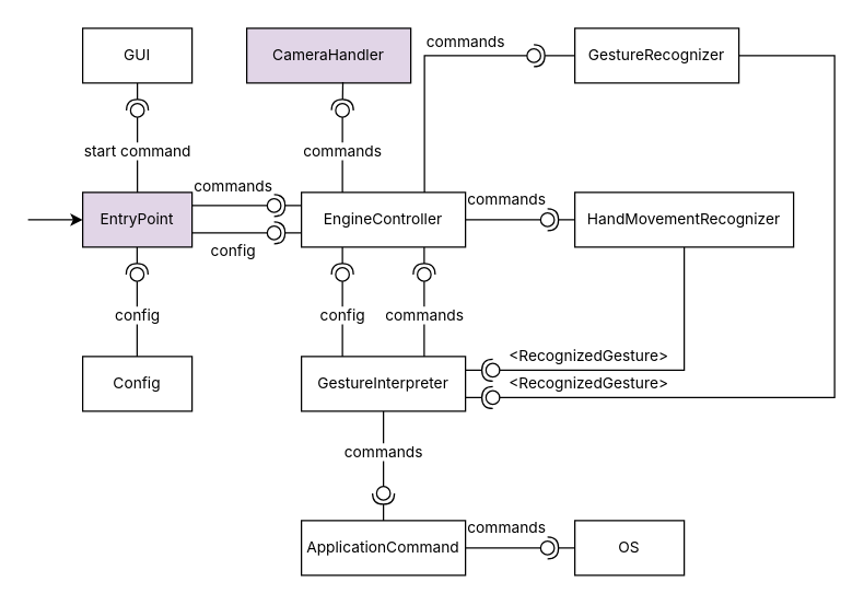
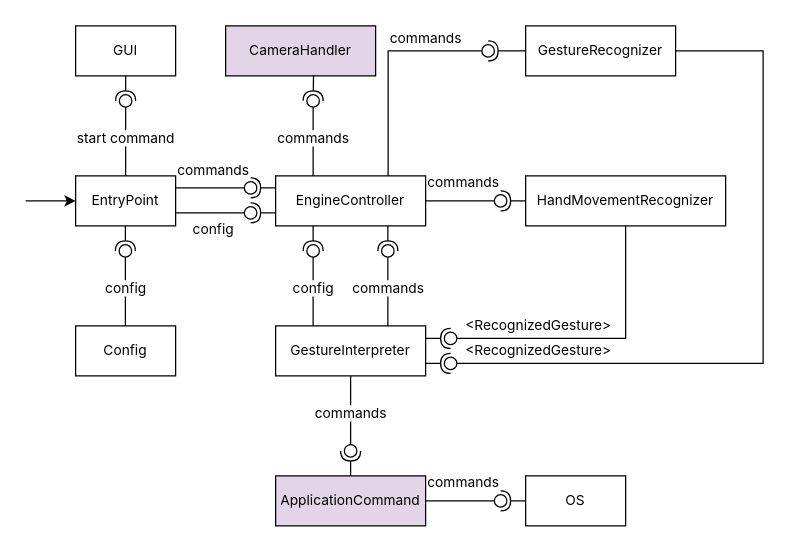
  <mxCell id="0" />
  <mxCell id="1" parent="0" />
- <mxCell id="2" value="&lt;div style=&quot;font-size: 11px;&quot;&gt;EntryPoint&lt;/div&gt;" style="rounded=0;whiteSpace=wrap;html=1;fontFamily=Inter;fontSource=https%3A%2F%2Ffonts.googleapis.com%2Fcss%3Ffamily%3DInter;fontSize=11;fillColor=#e1d5e7;" parent="1" vertex="1"><mxGeometry x="60" y="140" width="80" height="40" as="geometry" /></mxCell>
+ <mxCell id="2" value="&lt;div style=&quot;font-size: 11px;&quot;&gt;EntryPoint&lt;/div&gt;" style="rounded=0;whiteSpace=wrap;html=1;fontFamily=Inter;fontSource=https%3A%2F%2Ffonts.googleapis.com%2Fcss%3Ffamily%3DInter;fontSize=11;" parent="1" vertex="1"><mxGeometry x="60" y="140" width="80" height="40" as="geometry" /></mxCell>
  <mxCell id="3" value="" style="endArrow=classic;html=1;rounded=0;entryX=0;entryY=0.5;entryDx=0;entryDy=0;fontFamily=Inter;fontSource=https%3A%2F%2Ffonts.googleapis.com%2Fcss%3Ffamily%3DInter;fontSize=11;" parent="1" target="2" edge="1"><mxGeometry width="50" height="50" relative="1" as="geometry"><mxPoint x="20" y="160" as="sourcePoint" /><mxPoint x="60" y="159.76" as="targetPoint" /></mxGeometry></mxCell>
  <mxCell id="4" value="&lt;div style=&quot;font-size: 11px;&quot;&gt;GUI&lt;/div&gt;" style="rounded=0;whiteSpace=wrap;html=1;fontFamily=Inter;fontSource=https%3A%2F%2Ffonts.googleapis.com%2Fcss%3Ffamily%3DInter;fontSize=11;" parent="1" vertex="1"><mxGeometry x="60" y="20" width="80" height="40" as="geometry" /></mxCell>
  <mxCell id="5" value="" style="rounded=0;orthogonalLoop=1;jettySize=auto;html=1;endArrow=halfCircle;endFill=0;endSize=6;strokeWidth=1;sketch=0;exitX=0.5;exitY=1;exitDx=0;exitDy=0;fontFamily=Inter;fontSource=https%3A%2F%2Ffonts.googleapis.com%2Fcss%3Ffamily%3DInter;fontSize=11;" parent="1" source="4" edge="1"><mxGeometry relative="1" as="geometry"><mxPoint x="230" y="135" as="sourcePoint" /><mxPoint x="100" y="80" as="targetPoint" /></mxGeometry></mxCell>
  <mxCell id="6" value="start command" style="rounded=0;orthogonalLoop=1;jettySize=auto;html=1;endArrow=oval;endFill=0;sketch=0;sourcePerimeterSpacing=0;targetPerimeterSpacing=0;endSize=10;exitX=0.5;exitY=0;exitDx=0;exitDy=0;fontFamily=Inter;fontSource=https%3A%2F%2Ffonts.googleapis.com%2Fcss%3Ffamily%3DInter;fontSize=11;" parent="1" source="2" edge="1"><mxGeometry relative="1" as="geometry"><mxPoint x="190" y="135" as="sourcePoint" /><mxPoint x="100" y="80" as="targetPoint" /><Array as="points" /><mxPoint as="offset" /></mxGeometry></mxCell>
  <mxCell id="7" value="" style="ellipse;whiteSpace=wrap;html=1;align=center;aspect=fixed;fillColor=none;strokeColor=none;resizable=0;perimeter=centerPerimeter;rotatable=0;allowArrows=0;points=[];outlineConnect=1;fontFamily=Inter;fontSource=https%3A%2F%2Ffonts.googleapis.com%2Fcss%3Ffamily%3DInter;fontSize=11;" parent="1" vertex="1"><mxGeometry x="205" y="130" width="10" height="10" as="geometry" /></mxCell>
  <mxCell id="8" value="&lt;div style=&quot;font-size: 11px;&quot;&gt;EngineController&lt;/div&gt;" style="rounded=0;whiteSpace=wrap;html=1;fontFamily=Inter;fontSource=https%3A%2F%2Ffonts.googleapis.com%2Fcss%3Ffamily%3DInter;fontSize=11;" parent="1" vertex="1"><mxGeometry x="220" y="140" width="120" height="40" as="geometry" /></mxCell>
  <mxCell id="9" value="" style="rounded=0;orthogonalLoop=1;jettySize=auto;html=1;endArrow=halfCircle;endFill=0;endSize=6;strokeWidth=1;sketch=0;exitX=0;exitY=0.5;exitDx=0;exitDy=0;fontFamily=Inter;fontSource=https%3A%2F%2Ffonts.googleapis.com%2Fcss%3Ffamily%3DInter;fontSize=11;" parent="1" edge="1"><mxGeometry relative="1" as="geometry"><mxPoint x="220" y="149.6" as="sourcePoint" /><mxPoint x="200" y="149.6" as="targetPoint" /></mxGeometry></mxCell>
  <mxCell id="10" value="commands" style="rounded=0;orthogonalLoop=1;jettySize=auto;html=1;endArrow=oval;endFill=0;sketch=0;sourcePerimeterSpacing=0;targetPerimeterSpacing=0;endSize=10;exitX=1;exitY=0.5;exitDx=0;exitDy=0;fontFamily=Inter;fontSource=https%3A%2F%2Ffonts.googleapis.com%2Fcss%3Ffamily%3DInter;fontSize=11;" parent="1" edge="1"><mxGeometry y="14" relative="1" as="geometry"><mxPoint x="140" y="149.6" as="sourcePoint" /><mxPoint x="200" y="149.6" as="targetPoint" /><mxPoint as="offset" /></mxGeometry></mxCell>
  <mxCell id="11" value="" style="ellipse;whiteSpace=wrap;html=1;align=center;aspect=fixed;fillColor=none;strokeColor=none;resizable=0;perimeter=centerPerimeter;rotatable=0;allowArrows=0;points=[];outlineConnect=1;fontFamily=Inter;fontSource=https%3A%2F%2Ffonts.googleapis.com%2Fcss%3Ffamily%3DInter;fontSize=11;" parent="1" vertex="1"><mxGeometry x="205" y="140" width="10" height="10" as="geometry" /></mxCell>
  <mxCell id="12" value="CameraHandler" style="rounded=0;whiteSpace=wrap;html=1;fontFamily=Inter;fontSource=https%3A%2F%2Ffonts.googleapis.com%2Fcss%3Ffamily%3DInter;fontSize=11;fillColor=#e1d5e7;" parent="1" vertex="1"><mxGeometry x="180" y="20" width="120" height="40" as="geometry" /></mxCell>
  <mxCell id="13" value="" style="rounded=0;orthogonalLoop=1;jettySize=auto;html=1;endArrow=halfCircle;endFill=0;endSize=6;strokeWidth=1;sketch=0;exitX=0.586;exitY=0.983;exitDx=0;exitDy=0;exitPerimeter=0;fontFamily=Inter;fontSource=https%3A%2F%2Ffonts.googleapis.com%2Fcss%3Ffamily%3DInter;fontSize=11;" parent="1" source="12" edge="1"><mxGeometry relative="1" as="geometry"><mxPoint x="290" y="145" as="sourcePoint" /><mxPoint x="250" y="80" as="targetPoint" /></mxGeometry></mxCell>
  <mxCell id="14" value="commands" style="rounded=0;orthogonalLoop=1;jettySize=auto;html=1;endArrow=oval;endFill=0;sketch=0;sourcePerimeterSpacing=0;targetPerimeterSpacing=0;endSize=10;exitX=0.25;exitY=0;exitDx=0;exitDy=0;fontFamily=Inter;fontSource=https%3A%2F%2Ffonts.googleapis.com%2Fcss%3Ffamily%3DInter;fontSize=11;" parent="1" source="8" edge="1"><mxGeometry relative="1" as="geometry"><mxPoint x="290" y="145" as="sourcePoint" /><mxPoint x="250" y="80" as="targetPoint" /></mxGeometry></mxCell>
  <mxCell id="15" value="" style="ellipse;whiteSpace=wrap;html=1;align=center;aspect=fixed;fillColor=none;strokeColor=none;resizable=0;perimeter=centerPerimeter;rotatable=0;allowArrows=0;points=[];outlineConnect=1;fontFamily=Inter;fontSource=https%3A%2F%2Ffonts.googleapis.com%2Fcss%3Ffamily%3DInter;fontSize=11;" parent="1" vertex="1"><mxGeometry x="305" y="140" width="10" height="10" as="geometry" /></mxCell>
  <mxCell id="16" value="" style="ellipse;whiteSpace=wrap;html=1;align=center;aspect=fixed;fillColor=none;strokeColor=none;resizable=0;perimeter=centerPerimeter;rotatable=0;allowArrows=0;points=[];outlineConnect=1;fontFamily=Inter;fontSource=https%3A%2F%2Ffonts.googleapis.com%2Fcss%3Ffamily%3DInter;fontSize=11;" parent="1" vertex="1"><mxGeometry x="315" y="150" width="10" height="10" as="geometry" /></mxCell>
  <mxCell id="17" value="HandMovementRecognizer" style="rounded=0;whiteSpace=wrap;html=1;fontFamily=Inter;fontSource=https%3A%2F%2Ffonts.googleapis.com%2Fcss%3Ffamily%3DInter;fontSize=11;" parent="1" vertex="1"><mxGeometry x="420" y="140" width="160" height="40" as="geometry" /></mxCell>
  <mxCell id="18" value="GestureRecognizer" style="rounded=0;whiteSpace=wrap;html=1;fontFamily=Inter;fontSource=https%3A%2F%2Ffonts.googleapis.com%2Fcss%3Ffamily%3DInter;fontSize=11;" parent="1" vertex="1"><mxGeometry x="420" y="20" width="120" height="40" as="geometry" /></mxCell>
  <mxCell id="19" value="" style="rounded=0;orthogonalLoop=1;jettySize=auto;html=1;endArrow=halfCircle;endFill=0;endSize=6;strokeWidth=1;sketch=0;exitX=0;exitY=0.5;exitDx=0;exitDy=0;fontFamily=Inter;fontSource=https%3A%2F%2Ffonts.googleapis.com%2Fcss%3Ffamily%3DInter;fontSize=11;" parent="1" source="18" edge="1"><mxGeometry relative="1" as="geometry"><mxPoint x="430" y="95" as="sourcePoint" /><mxPoint x="390" y="40" as="targetPoint" /></mxGeometry></mxCell>
  <mxCell id="20" value="commands" style="rounded=0;orthogonalLoop=1;jettySize=auto;html=1;endArrow=oval;endFill=0;sketch=0;sourcePerimeterSpacing=0;targetPerimeterSpacing=0;endSize=10;exitX=0.75;exitY=0;exitDx=0;exitDy=0;fontFamily=Inter;fontSource=https%3A%2F%2Ffonts.googleapis.com%2Fcss%3Ffamily%3DInter;fontSize=11;" parent="1" source="8" edge="1"><mxGeometry x="0.444" y="10" relative="1" as="geometry"><mxPoint x="390" y="95" as="sourcePoint" /><mxPoint x="390" y="40" as="targetPoint" /><Array as="points"><mxPoint x="310" y="40" /></Array><mxPoint as="offset" /></mxGeometry></mxCell>
  <mxCell id="21" value="" style="ellipse;whiteSpace=wrap;html=1;align=center;aspect=fixed;fillColor=none;strokeColor=none;resizable=0;perimeter=centerPerimeter;rotatable=0;allowArrows=0;points=[];outlineConnect=1;fontFamily=Inter;fontSource=https%3A%2F%2Ffonts.googleapis.com%2Fcss%3Ffamily%3DInter;fontSize=11;" parent="1" vertex="1"><mxGeometry x="405" y="90" width="10" height="10" as="geometry" /></mxCell>
  <mxCell id="22" value="" style="rounded=0;orthogonalLoop=1;jettySize=auto;html=1;endArrow=halfCircle;endFill=0;endSize=6;strokeWidth=1;sketch=0;exitX=0;exitY=0.5;exitDx=0;exitDy=0;fontFamily=Inter;fontSource=https%3A%2F%2Ffonts.googleapis.com%2Fcss%3Ffamily%3DInter;fontSize=11;" parent="1" source="17" edge="1"><mxGeometry relative="1" as="geometry"><mxPoint x="430" y="135" as="sourcePoint" /><mxPoint x="400" y="160" as="targetPoint" /></mxGeometry></mxCell>
  <mxCell id="23" value="commands" style="rounded=0;orthogonalLoop=1;jettySize=auto;html=1;endArrow=oval;endFill=0;sketch=0;sourcePerimeterSpacing=0;targetPerimeterSpacing=0;endSize=10;exitX=1;exitY=0.5;exitDx=0;exitDy=0;fontFamily=Inter;fontSource=https%3A%2F%2Ffonts.googleapis.com%2Fcss%3Ffamily%3DInter;fontSize=11;" parent="1" source="8" edge="1"><mxGeometry y="15" relative="1" as="geometry"><mxPoint x="390" y="135" as="sourcePoint" /><mxPoint x="400" y="160" as="targetPoint" /><mxPoint as="offset" /></mxGeometry></mxCell>
  <mxCell id="24" value="" style="ellipse;whiteSpace=wrap;html=1;align=center;aspect=fixed;fillColor=none;strokeColor=none;resizable=0;perimeter=centerPerimeter;rotatable=0;allowArrows=0;points=[];outlineConnect=1;fontFamily=Inter;fontSource=https%3A%2F%2Ffonts.googleapis.com%2Fcss%3Ffamily%3DInter;fontSize=11;" parent="1" vertex="1"><mxGeometry x="405" y="130" width="10" height="10" as="geometry" /></mxCell>
  <mxCell id="25" value="GestureInterpreter" style="rounded=0;whiteSpace=wrap;html=1;fontFamily=Inter;fontSource=https%3A%2F%2Ffonts.googleapis.com%2Fcss%3Ffamily%3DInter;fontSize=11;" parent="1" vertex="1"><mxGeometry x="220" y="260" width="120" height="40" as="geometry" /></mxCell>
  <mxCell id="26" value="" style="rounded=0;orthogonalLoop=1;jettySize=auto;html=1;endArrow=halfCircle;endFill=0;endSize=6;strokeWidth=1;sketch=0;exitX=0.25;exitY=1;exitDx=0;exitDy=0;fontFamily=Inter;fontSource=https%3A%2F%2Ffonts.googleapis.com%2Fcss%3Ffamily%3DInter;fontSize=11;" parent="1" source="8" edge="1"><mxGeometry relative="1" as="geometry"><mxPoint x="310" y="235" as="sourcePoint" /><mxPoint x="250" y="200" as="targetPoint" /></mxGeometry></mxCell>
  <mxCell id="27" value="config" style="rounded=0;orthogonalLoop=1;jettySize=auto;html=1;endArrow=oval;endFill=0;sketch=0;sourcePerimeterSpacing=0;targetPerimeterSpacing=0;endSize=10;exitX=0.25;exitY=0;exitDx=0;exitDy=0;fontFamily=Inter;fontSource=https%3A%2F%2Ffonts.googleapis.com%2Fcss%3Ffamily%3DInter;fontSize=11;" parent="1" source="25" edge="1"><mxGeometry relative="1" as="geometry"><mxPoint x="270" y="235" as="sourcePoint" /><mxPoint x="250" y="200" as="targetPoint" /></mxGeometry></mxCell>
  <mxCell id="28" value="" style="ellipse;whiteSpace=wrap;html=1;align=center;aspect=fixed;fillColor=none;strokeColor=none;resizable=0;perimeter=centerPerimeter;rotatable=0;allowArrows=0;points=[];outlineConnect=1;fontFamily=Inter;fontSource=https%3A%2F%2Ffonts.googleapis.com%2Fcss%3Ffamily%3DInter;fontSize=11;" parent="1" vertex="1"><mxGeometry x="285" y="230" width="10" height="10" as="geometry" /></mxCell>
  <mxCell id="29" value="" style="rounded=0;orthogonalLoop=1;jettySize=auto;html=1;endArrow=halfCircle;endFill=0;endSize=6;strokeWidth=1;sketch=0;exitX=0.25;exitY=1;exitDx=0;exitDy=0;fontFamily=Inter;fontSource=https%3A%2F%2Ffonts.googleapis.com%2Fcss%3Ffamily%3DInter;fontSize=11;" parent="1" edge="1"><mxGeometry relative="1" as="geometry"><mxPoint x="309.8" y="180" as="sourcePoint" /><mxPoint x="309.8" y="200" as="targetPoint" /></mxGeometry></mxCell>
  <mxCell id="30" value="commands" style="rounded=0;orthogonalLoop=1;jettySize=auto;html=1;endArrow=oval;endFill=0;sketch=0;sourcePerimeterSpacing=0;targetPerimeterSpacing=0;endSize=10;exitX=0.25;exitY=0;exitDx=0;exitDy=0;fontFamily=Inter;fontSource=https%3A%2F%2Ffonts.googleapis.com%2Fcss%3Ffamily%3DInter;fontSize=11;" parent="1" edge="1"><mxGeometry relative="1" as="geometry"><mxPoint x="309.8" y="260" as="sourcePoint" /><mxPoint x="309.8" y="200" as="targetPoint" /></mxGeometry></mxCell>
  <mxCell id="31" value="Config" style="rounded=0;whiteSpace=wrap;html=1;fontFamily=Inter;fontSource=https%3A%2F%2Ffonts.googleapis.com%2Fcss%3Ffamily%3DInter;fontSize=11;" parent="1" vertex="1"><mxGeometry x="60" y="260" width="80" height="40" as="geometry" /></mxCell>
  <mxCell id="32" value="" style="rounded=0;orthogonalLoop=1;jettySize=auto;html=1;endArrow=halfCircle;endFill=0;endSize=6;strokeWidth=1;sketch=0;exitX=0.25;exitY=1;exitDx=0;exitDy=0;fontFamily=Inter;fontSource=https%3A%2F%2Ffonts.googleapis.com%2Fcss%3Ffamily%3DInter;fontSize=11;" parent="1" edge="1"><mxGeometry relative="1" as="geometry"><mxPoint x="99.8" y="180" as="sourcePoint" /><mxPoint x="99.8" y="200" as="targetPoint" /></mxGeometry></mxCell>
  <mxCell id="33" value="config" style="rounded=0;orthogonalLoop=1;jettySize=auto;html=1;endArrow=oval;endFill=0;sketch=0;sourcePerimeterSpacing=0;targetPerimeterSpacing=0;endSize=10;exitX=0.25;exitY=0;exitDx=0;exitDy=0;fontFamily=Inter;fontSource=https%3A%2F%2Ffonts.googleapis.com%2Fcss%3Ffamily%3DInter;fontSize=11;" parent="1" edge="1"><mxGeometry relative="1" as="geometry"><mxPoint x="99.8" y="260" as="sourcePoint" /><mxPoint x="99.8" y="200" as="targetPoint" /></mxGeometry></mxCell>
- <mxCell id="34" value="ApplicationCommand" style="rounded=0;whiteSpace=wrap;html=1;fontFamily=Inter;fontSource=https%3A%2F%2Ffonts.googleapis.com%2Fcss%3Ffamily%3DInter;fontSize=11;" parent="1" vertex="1"><mxGeometry x="220" y="380" width="120" height="40" as="geometry" /></mxCell>
+ <mxCell id="34" value="ApplicationCommand" style="rounded=0;whiteSpace=wrap;html=1;fontFamily=Inter;fontSource=https%3A%2F%2Ffonts.googleapis.com%2Fcss%3Ffamily%3DInter;fontSize=11;fillColor=#e1d5e7;" parent="1" vertex="1"><mxGeometry x="220" y="380" width="120" height="40" as="geometry" /></mxCell>
  <mxCell id="35" value="" style="ellipse;whiteSpace=wrap;html=1;align=center;aspect=fixed;fillColor=none;strokeColor=none;resizable=0;perimeter=centerPerimeter;rotatable=0;allowArrows=0;points=[];outlineConnect=1;fontFamily=Inter;fontSource=https%3A%2F%2Ffonts.googleapis.com%2Fcss%3Ffamily%3DInter;fontSize=11;" parent="1" vertex="1"><mxGeometry x="415" y="210" width="10" height="10" as="geometry" /></mxCell>
  <mxCell id="36" value="" style="ellipse;whiteSpace=wrap;html=1;align=center;aspect=fixed;fillColor=none;strokeColor=none;resizable=0;perimeter=centerPerimeter;rotatable=0;allowArrows=0;points=[];outlineConnect=1;fontFamily=Inter;fontSource=https%3A%2F%2Ffonts.googleapis.com%2Fcss%3Ffamily%3DInter;fontSize=11;" parent="1" vertex="1"><mxGeometry x="415" y="210" width="10" height="10" as="geometry" /></mxCell>
  <mxCell id="37" value="" style="rounded=0;orthogonalLoop=1;jettySize=auto;html=1;endArrow=halfCircle;endFill=0;endSize=6;strokeWidth=1;sketch=0;exitX=1;exitY=0.25;exitDx=0;exitDy=0;fontFamily=Inter;fontSource=https%3A%2F%2Ffonts.googleapis.com%2Fcss%3Ffamily%3DInter;fontSize=11;" parent="1" source="25" edge="1"><mxGeometry relative="1" as="geometry"><mxPoint x="440" y="215" as="sourcePoint" /><mxPoint x="360" y="270" as="targetPoint" /><Array as="points" /></mxGeometry></mxCell>
  <mxCell id="38" value="&amp;lt;RecognizedGesture&amp;gt;" style="rounded=0;orthogonalLoop=1;jettySize=auto;html=1;endArrow=oval;endFill=0;sketch=0;sourcePerimeterSpacing=0;targetPerimeterSpacing=0;endSize=10;exitX=0.5;exitY=1;exitDx=0;exitDy=0;fontFamily=Inter;fontSource=https%3A%2F%2Ffonts.googleapis.com%2Fcss%3Ffamily%3DInter;fontSize=11;" parent="1" source="17" edge="1"><mxGeometry x="0.391" y="-10" relative="1" as="geometry"><mxPoint x="400" y="215" as="sourcePoint" /><mxPoint x="360" y="270" as="targetPoint" /><Array as="points"><mxPoint x="500" y="270" /></Array><mxPoint as="offset" /></mxGeometry></mxCell>
  <mxCell id="39" value="" style="ellipse;whiteSpace=wrap;html=1;align=center;aspect=fixed;fillColor=none;strokeColor=none;resizable=0;perimeter=centerPerimeter;rotatable=0;allowArrows=0;points=[];outlineConnect=1;fontFamily=Inter;fontSource=https%3A%2F%2Ffonts.googleapis.com%2Fcss%3Ffamily%3DInter;fontSize=11;" parent="1" vertex="1"><mxGeometry x="415" y="210" width="10" height="10" as="geometry" /></mxCell>
  <mxCell id="40" value="" style="rounded=0;orthogonalLoop=1;jettySize=auto;html=1;endArrow=halfCircle;endFill=0;endSize=6;strokeWidth=1;sketch=0;exitX=1;exitY=0.75;exitDx=0;exitDy=0;fontFamily=Inter;fontSource=https%3A%2F%2Ffonts.googleapis.com%2Fcss%3Ffamily%3DInter;fontSize=11;" parent="1" source="25" edge="1"><mxGeometry relative="1" as="geometry"><mxPoint x="440" y="215" as="sourcePoint" /><mxPoint x="360" y="290" as="targetPoint" /></mxGeometry></mxCell>
  <mxCell id="41" value="&amp;lt;RecognizedGesture&amp;gt;" style="rounded=0;orthogonalLoop=1;jettySize=auto;html=1;endArrow=oval;endFill=0;sketch=0;sourcePerimeterSpacing=0;targetPerimeterSpacing=0;endSize=10;exitX=1;exitY=0.5;exitDx=0;exitDy=0;fontFamily=Inter;fontSource=https%3A%2F%2Ffonts.googleapis.com%2Fcss%3Ffamily%3DInter;fontSize=11;" parent="1" source="18" edge="1"><mxGeometry x="0.754" y="-10" relative="1" as="geometry"><mxPoint x="400" y="215" as="sourcePoint" /><mxPoint x="360" y="290" as="targetPoint" /><Array as="points"><mxPoint x="610" y="40" /><mxPoint x="610" y="290" /></Array><mxPoint as="offset" /></mxGeometry></mxCell>
  <mxCell id="42" value="" style="ellipse;whiteSpace=wrap;html=1;align=center;aspect=fixed;fillColor=none;strokeColor=none;resizable=0;perimeter=centerPerimeter;rotatable=0;allowArrows=0;points=[];outlineConnect=1;fontFamily=Inter;fontSource=https%3A%2F%2Ffonts.googleapis.com%2Fcss%3Ffamily%3DInter;fontSize=11;" parent="1" vertex="1"><mxGeometry x="415" y="210" width="10" height="10" as="geometry" /></mxCell>
  <mxCell id="43" value="" style="rounded=0;orthogonalLoop=1;jettySize=auto;html=1;endArrow=halfCircle;endFill=0;endSize=6;strokeWidth=1;sketch=0;exitX=0.5;exitY=0;exitDx=0;exitDy=0;fontFamily=Inter;fontSource=https%3A%2F%2Ffonts.googleapis.com%2Fcss%3Ffamily%3DInter;fontSize=11;" parent="1" source="34" edge="1"><mxGeometry relative="1" as="geometry"><mxPoint x="420" y="285" as="sourcePoint" /><mxPoint x="280" y="360" as="targetPoint" /></mxGeometry></mxCell>
  <mxCell id="44" value="commands" style="rounded=0;orthogonalLoop=1;jettySize=auto;html=1;endArrow=oval;endFill=0;sketch=0;sourcePerimeterSpacing=0;targetPerimeterSpacing=0;endSize=10;exitX=0.5;exitY=1;exitDx=0;exitDy=0;fontFamily=Inter;fontSource=https%3A%2F%2Ffonts.googleapis.com%2Fcss%3Ffamily%3DInter;fontSize=11;" parent="1" source="25" edge="1"><mxGeometry relative="1" as="geometry"><mxPoint x="380" y="285" as="sourcePoint" /><mxPoint x="280" y="360" as="targetPoint" /></mxGeometry></mxCell>
  <mxCell id="45" value="" style="ellipse;whiteSpace=wrap;html=1;align=center;aspect=fixed;fillColor=none;strokeColor=none;resizable=0;perimeter=centerPerimeter;rotatable=0;allowArrows=0;points=[];outlineConnect=1;fontFamily=Inter;fontSource=https%3A%2F%2Ffonts.googleapis.com%2Fcss%3Ffamily%3DInter;fontSize=11;" parent="1" vertex="1"><mxGeometry x="395" y="280" width="10" height="10" as="geometry" /></mxCell>
  <mxCell id="46" value="OS" style="rounded=0;whiteSpace=wrap;html=1;fontFamily=Inter;fontSource=https%3A%2F%2Ffonts.googleapis.com%2Fcss%3Ffamily%3DInter;fontSize=11;" parent="1" vertex="1"><mxGeometry x="420" y="380" width="80" height="40" as="geometry" /></mxCell>
  <mxCell id="47" value="" style="rounded=0;orthogonalLoop=1;jettySize=auto;html=1;endArrow=halfCircle;endFill=0;endSize=6;strokeWidth=1;sketch=0;exitX=0;exitY=0.5;exitDx=0;exitDy=0;fontFamily=Inter;fontSource=https%3A%2F%2Ffonts.googleapis.com%2Fcss%3Ffamily%3DInter;fontSize=11;" parent="1" source="46" edge="1"><mxGeometry relative="1" as="geometry"><mxPoint x="420" y="305" as="sourcePoint" /><mxPoint x="400" y="400" as="targetPoint" /></mxGeometry></mxCell>
  <mxCell id="48" value="commands" style="rounded=0;orthogonalLoop=1;jettySize=auto;html=1;endArrow=oval;endFill=0;sketch=0;sourcePerimeterSpacing=0;targetPerimeterSpacing=0;endSize=10;exitX=1;exitY=0.5;exitDx=0;exitDy=0;fontFamily=Inter;fontSource=https%3A%2F%2Ffonts.googleapis.com%2Fcss%3Ffamily%3DInter;fontSize=11;" parent="1" source="34" edge="1"><mxGeometry y="15" relative="1" as="geometry"><mxPoint x="380" y="305" as="sourcePoint" /><mxPoint x="400" y="400" as="targetPoint" /><mxPoint as="offset" /></mxGeometry></mxCell>
  <mxCell id="49" value="" style="ellipse;whiteSpace=wrap;html=1;align=center;aspect=fixed;fillColor=none;strokeColor=none;resizable=0;perimeter=centerPerimeter;rotatable=0;allowArrows=0;points=[];outlineConnect=1;fontFamily=Inter;fontSource=https%3A%2F%2Ffonts.googleapis.com%2Fcss%3Ffamily%3DInter;fontSize=11;" parent="1" vertex="1"><mxGeometry x="395" y="300" width="10" height="10" as="geometry" /></mxCell>
  <mxCell id="50" value="" style="ellipse;whiteSpace=wrap;html=1;align=center;aspect=fixed;fillColor=none;strokeColor=none;resizable=0;perimeter=centerPerimeter;rotatable=0;allowArrows=0;points=[];outlineConnect=1;fontFamily=Inter;fontSource=https%3A%2F%2Ffonts.googleapis.com%2Fcss%3Ffamily%3DInter;fontSize=11;" vertex="1" parent="1"><mxGeometry x="205" y="150" width="10" height="10" as="geometry" /></mxCell>
  <mxCell id="51" value="" style="rounded=0;orthogonalLoop=1;jettySize=auto;html=1;endArrow=halfCircle;endFill=0;endSize=6;strokeWidth=1;sketch=0;exitX=0;exitY=0.5;exitDx=0;exitDy=0;fontFamily=Inter;fontSource=https%3A%2F%2Ffonts.googleapis.com%2Fcss%3Ffamily%3DInter;fontSize=11;" edge="1" parent="1"><mxGeometry relative="1" as="geometry"><mxPoint x="220" y="169.6" as="sourcePoint" /><mxPoint x="200" y="169.6" as="targetPoint" /></mxGeometry></mxCell>
  <mxCell id="52" value="&lt;div&gt;config&lt;/div&gt;" style="rounded=0;orthogonalLoop=1;jettySize=auto;html=1;endArrow=oval;endFill=0;sketch=0;sourcePerimeterSpacing=0;targetPerimeterSpacing=0;endSize=10;exitX=1;exitY=0.5;exitDx=0;exitDy=0;fontFamily=Inter;fontSource=https%3A%2F%2Ffonts.googleapis.com%2Fcss%3Ffamily%3DInter;fontSize=11;" edge="1" parent="1"><mxGeometry y="-13" relative="1" as="geometry"><mxPoint x="140" y="169.6" as="sourcePoint" /><mxPoint x="200" y="169.6" as="targetPoint" /><mxPoint as="offset" /></mxGeometry></mxCell>
  <mxCell id="53" value="" style="ellipse;whiteSpace=wrap;html=1;align=center;aspect=fixed;fillColor=none;strokeColor=none;resizable=0;perimeter=centerPerimeter;rotatable=0;allowArrows=0;points=[];outlineConnect=1;fontFamily=Inter;fontSource=https%3A%2F%2Ffonts.googleapis.com%2Fcss%3Ffamily%3DInter;fontSize=11;" vertex="1" parent="1"><mxGeometry x="205" y="160" width="10" height="10" as="geometry" /></mxCell>
